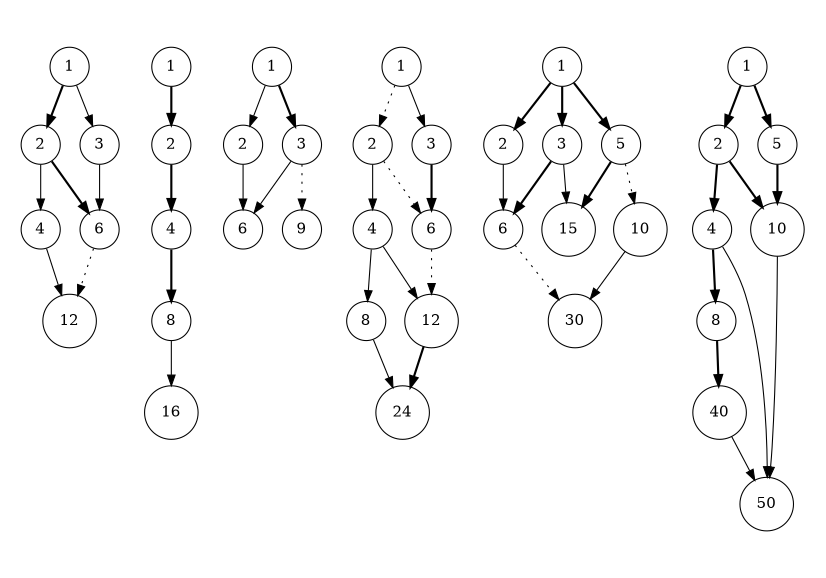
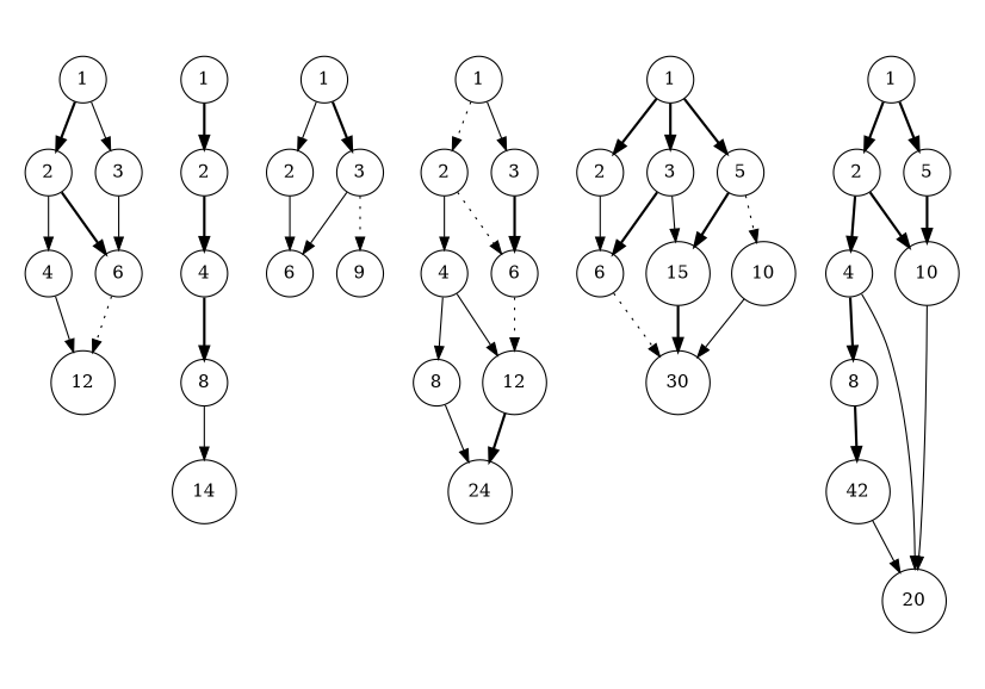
  strict digraph {
    color=white
    fontname="DejaVu Serif"
    label="\n"
    style=filled
    node [fontname="DejaVu Serif" shape=circle]
    edge [fontname="DejaVu Serif" style=bold]
    n1 [height=0.1 label=1 width=0.1]
    n2 [height=0.1 label=2 width=0.1]
    n3 [height=0.1 label=3 width=0.1]
    n4 [height=0.1 label=4 width=0.1]
    n5 [height=0.1 label=6 width=0.1]
    n6 [height=0.1 label=12 width=0.1]
    n7 [height=0.1 label=1 width=0.1]
    n8 [height=0.1 label=2 width=0.1]
    n9 [height=0.1 label=4 width=0.1]
    n10 [height=0.1 label=8 width=0.1]
-   n11 [height=0.1 label=16 width=0.1]
+   n11 [height=0.1 label=14 width=0.1]
    n12 [height=0.1 label=1 width=0.1]
    n13 [height=0.1 label=2 width=0.1]
    n14 [height=0.1 label=3 width=0.1]
    n15 [height=0.1 label=6 width=0.1]
    n16 [height=0.1 label=9 width=0.1]
    n17 [height=0.1 label=1 width=0.1]
    n18 [height=0.1 label=2 width=0.1]
    n19 [height=0.1 label=3 width=0.1]
    n20 [height=0.1 label=4 width=0.1]
    n21 [height=0.1 label=6 width=0.1]
    n22 [height=0.1 label=8 width=0.1]
    n23 [height=0.1 label=12 width=0.1]
    n24 [height=0.1 label=24 width=0.1]
    n25 [height=0.1 label=1 width=0.1]
    n26 [height=0.1 label=2 width=0.1]
    n27 [height=0.1 label=3 width=0.1]
    n28 [height=0.1 label=5 width=0.1]
    n29 [height=0.1 label=6 width=0.1]
    n30 [height=0.1 label=15 width=0.1]
    n31 [height=0.1 label=10 width=0.1]
    n32 [height=0.1 label=30 width=0.1]
    n33 [height=0.1 label=1 width=0.1]
    n34 [height=0.1 label=2 width=0.1]
    n35 [height=0.1 label=5 width=0.1]
    n36 [height=0.1 label=4 width=0.1]
    n37 [height=0.1 label=10 width=0.1]
    n38 [height=0.1 label=8 width=0.1]
-   n39 [height=0.1 label=50 width=0.1]
-   n40 [height=0.1 label=40 width=0.1]
+   n39 [height=0.1 label=20 width=0.1]
+   n40 [height=0.1 label=42 width=0.1]
    subgraph cluster_1 {
      n1
      n2
      n3
      n4
      n5
      n6
    }
    subgraph cluster_2 {
      n7
      n8
      n9
      n10
      n11
    }
    subgraph cluster_3 {
      n12
      n13
      n14
      n15
      n16
    }
    subgraph cluster_4 {
      n17
      n18
      n19
      n20
      n21
      n22
      n23
      n24
    }
    subgraph cluster_5 {
      n25
      n26
      n27
      n28
      n29
      n30
      n31
      n32
    }
    subgraph cluster_6 {
      n33
      n34
      n35
      n36
      n37
      n38
      n39
      n40
    }
    n1 -> n2
    n1 -> n3 [style=solid]
    n2 -> n4 [style=solid]
    n2 -> n5
    n3 -> n5 [style=solid]
    n4 -> n6 [style=solid]
    n5 -> n6 [style=dotted]
    n7 -> n8
    n8 -> n9
    n9 -> n10
    n10 -> n11 [style=solid]
    n12 -> n13 [style=solid]
    n12 -> n14
    n13 -> n15 [style=solid]
    n14 -> n15 [style=solid]
    n14 -> n16 [style=dotted]
    n17 -> n18 [style=dotted]
    n17 -> n19 [style=solid]
    n18 -> n20 [style=solid]
    n18 -> n21 [style=dotted]
    n19 -> n21
    n20 -> n22 [style=solid]
    n20 -> n23 [style=solid]
    n21 -> n23 [style=dotted]
    n22 -> n24 [style=solid]
    n23 -> n24
    n25 -> n26
    n25 -> n27
    n25 -> n28
    n26 -> n29 [style=solid]
    n27 -> n29
    n27 -> n30 [style=solid]
    n28 -> n30
    n28 -> n31 [style=dotted]
    n29 -> n32 [style=dotted]
+   n30 -> n32
    n31 -> n32 [style=solid]
    n33 -> n34
    n33 -> n35
    n34 -> n36
    n34 -> n37
    n35 -> n37
    n36 -> n38
    n36 -> n39 [style=solid]
    n37 -> n39 [style=solid]
    n38 -> n40
    n40 -> n39 [style=solid]
  }
